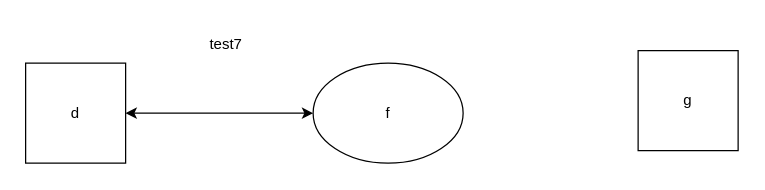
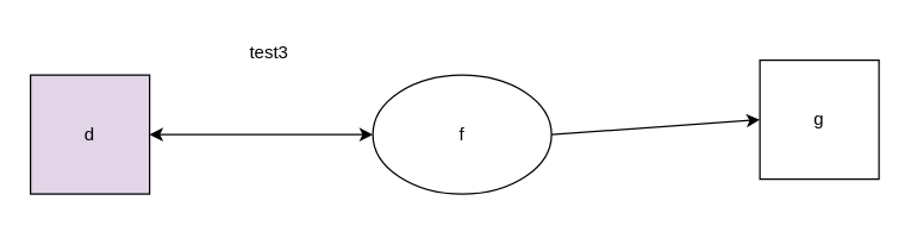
  <mxCell id="0" />
  <mxCell id="1" parent="0" />
- <mxCell id="2" value="d" style="whiteSpace=wrap;html=1;aspect=fixed;" parent="1" vertex="1"><mxGeometry x="20" y="50" width="80" height="80" as="geometry" /></mxCell>
+ <mxCell id="2" value="d" style="whiteSpace=wrap;html=1;aspect=fixed;fillColor=#e1d5e7;" parent="1" vertex="1"><mxGeometry x="20" y="50" width="80" height="80" as="geometry" /></mxCell>
  <mxCell id="3" value="" style="endArrow=classic;startArrow=classic;html=1;exitX=1;exitY=0.5;exitDx=0;exitDy=0;entryX=0;entryY=0.5;entryDx=0;entryDy=0;" parent="1" source="2" target="5" edge="1"><mxGeometry width="50" height="50" relative="1" as="geometry"><mxPoint x="260" y="150" as="sourcePoint" /><mxPoint x="320" y="130" as="targetPoint" /></mxGeometry></mxCell>
+ <mxCell id="4" style="edgeStyle=none;html=1;exitX=1;exitY=0.5;exitDx=0;exitDy=0;entryX=0;entryY=0.5;entryDx=0;entryDy=0;" edge="1" parent="1" source="5" target="7"><mxGeometry relative="1" as="geometry" /></mxCell>
  <mxCell id="5" value="f" style="ellipse;whiteSpace=wrap;html=1;" parent="1" vertex="1"><mxGeometry x="250" y="50" width="120" height="80" as="geometry" /></mxCell>
- <mxCell id="6" value="test7" style="text;html=1;align=center;verticalAlign=middle;resizable=0;points=[];autosize=1;strokeColor=none;fillColor=none;" parent="1" vertex="1"><mxGeometry x="155" y="20" width="50" height="30" as="geometry" /></mxCell>
+ <mxCell id="6" value="test3" style="text;html=1;align=center;verticalAlign=middle;resizable=0;points=[];autosize=1;strokeColor=none;fillColor=none;" parent="1" vertex="1"><mxGeometry x="155" y="20" width="50" height="30" as="geometry" /></mxCell>
  <mxCell id="7" value="g" style="whiteSpace=wrap;html=1;aspect=fixed;" vertex="1" parent="1"><mxGeometry x="510" y="40" width="80" height="80" as="geometry" /></mxCell>
